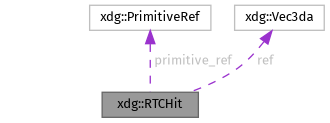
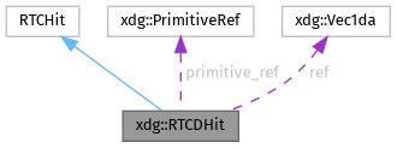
  digraph {
    fontname="Fira Sans"
    node [color=grey75 fillcolor=white fontname="Fira Sans" fontsize=10 shape=box style=filled]
    edge [color=darkorchid3 dir=back fontname="Fira Sans" fontsize=10 labelfontname=Helvetica labelfontsize=10 style=dashed fontcolor=grey]
-   n1 [color=gray40 fillcolor=grey60 fontcolor=black height=0.2 label="xdg::RTCHit" width=0.4]
+   n1 [color=gray40 fillcolor=grey60 fontcolor=black height=0.2 label="xdg::RTCDHit" width=0.4]
+   n2 [height=0.2 label=RTCHit width=0.4]
    n3 [height=0.2 label="xdg::PrimitiveRef" width=0.4]
-   n4 [height=0.2 label="xdg::Vec3da" width=0.4]
+   n4 [height=0.2 label="xdg::Vec1da" width=0.4]
+   n2 -> n1 [color=steelblue1 style=solid fontcolor=""]
    n3 -> n1 [label=" primitive_ref"]
    n4 -> n1 [label=" ref"]
  }
